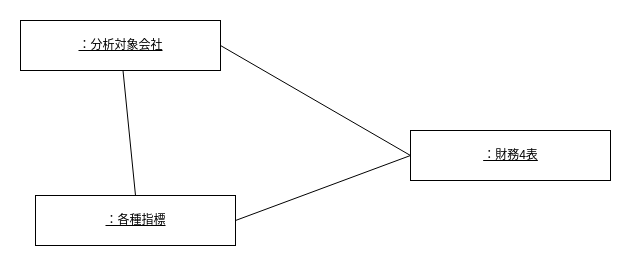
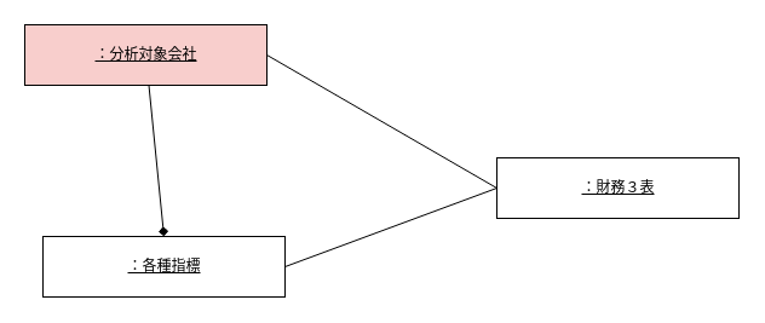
  <mxCell id="0" />
  <mxCell id="1" parent="0" />
- <mxCell id="2" value="：財務4表" style="html=1;fontStyle=4" vertex="1" parent="1"><mxGeometry x="410" y="130" width="200" height="50" as="geometry" /></mxCell>
- <mxCell id="3" value="：分析対象会社" style="html=1;fontStyle=4" vertex="1" parent="1"><mxGeometry x="20" y="20" width="200" height="50" as="geometry" /></mxCell>
+ <mxCell id="2" value="：財務３表" style="html=1;fontStyle=4" vertex="1" parent="1"><mxGeometry x="410" y="130" width="200" height="50" as="geometry" /></mxCell>
+ <mxCell id="3" value="：分析対象会社" style="html=1;fontStyle=4;fillColor=#f8cecc;" vertex="1" parent="1"><mxGeometry x="20" y="20" width="200" height="50" as="geometry" /></mxCell>
  <mxCell id="4" value="" style="endArrow=none;html=1;entryX=0;entryY=0.5;entryDx=0;entryDy=0;exitX=1;exitY=0.5;exitDx=0;exitDy=0;" edge="1" parent="1" source="3" target="2"><mxGeometry width="50" height="50" relative="1" as="geometry"><mxPoint x="290" y="260" as="sourcePoint" /><mxPoint x="340" y="210" as="targetPoint" /></mxGeometry></mxCell>
  <mxCell id="5" value="" style="endArrow=none;html=1;entryX=0;entryY=0.5;entryDx=0;entryDy=0;exitX=1;exitY=0.5;exitDx=0;exitDy=0;" edge="1" parent="1" source="6" target="2"><mxGeometry width="50" height="50" relative="1" as="geometry"><mxPoint x="230" y="55" as="sourcePoint" /><mxPoint x="390" y="125" as="targetPoint" /></mxGeometry></mxCell>
  <mxCell id="6" value="：各種指標" style="html=1;fontStyle=4" vertex="1" parent="1"><mxGeometry x="35" y="195" width="200" height="50" as="geometry" /></mxCell>
- <mxCell id="7" value="" style="endArrow=none;html=1;entryX=0.5;entryY=0;entryDx=0;entryDy=0;" edge="1" parent="1" source="3" target="6"><mxGeometry width="50" height="50" relative="1" as="geometry"><mxPoint x="230" y="55" as="sourcePoint" /><mxPoint x="400" y="135" as="targetPoint" /></mxGeometry></mxCell>
+ <mxCell id="7" value="" style="endArrow=diamond;html=1;entryX=0.5;entryY=0;entryDx=0;entryDy=0;" edge="1" parent="1" source="3" target="6"><mxGeometry width="50" height="50" relative="1" as="geometry"><mxPoint x="230" y="55" as="sourcePoint" /><mxPoint x="400" y="135" as="targetPoint" /></mxGeometry></mxCell>
